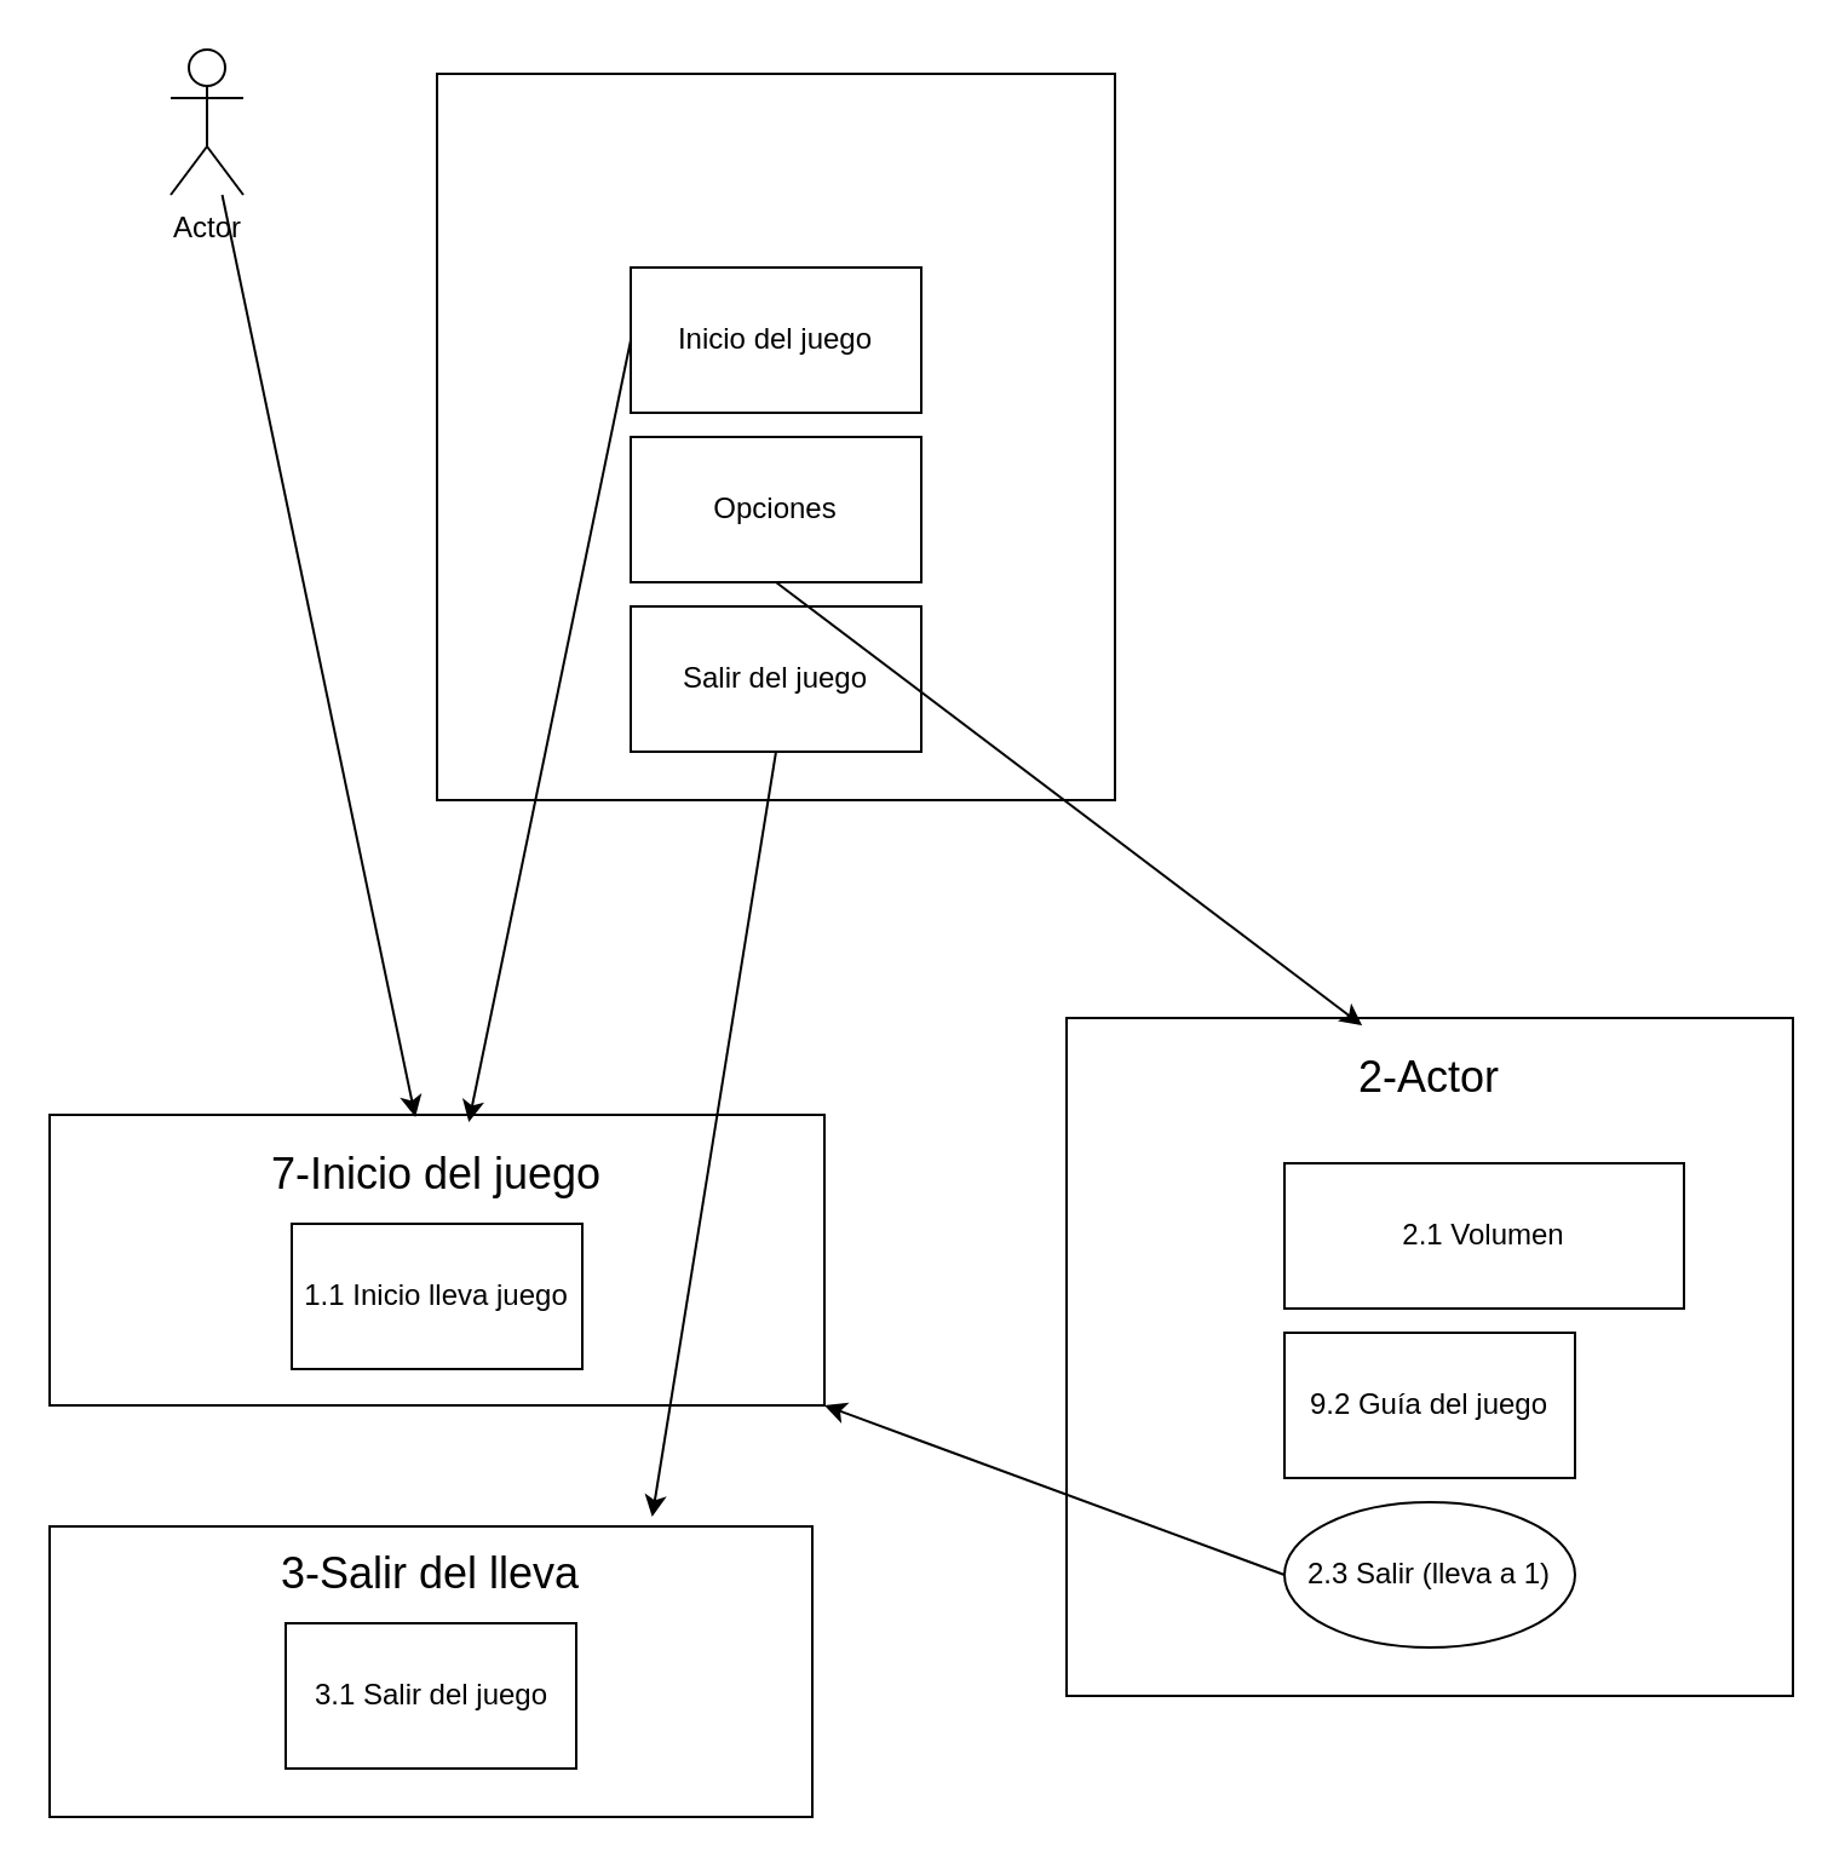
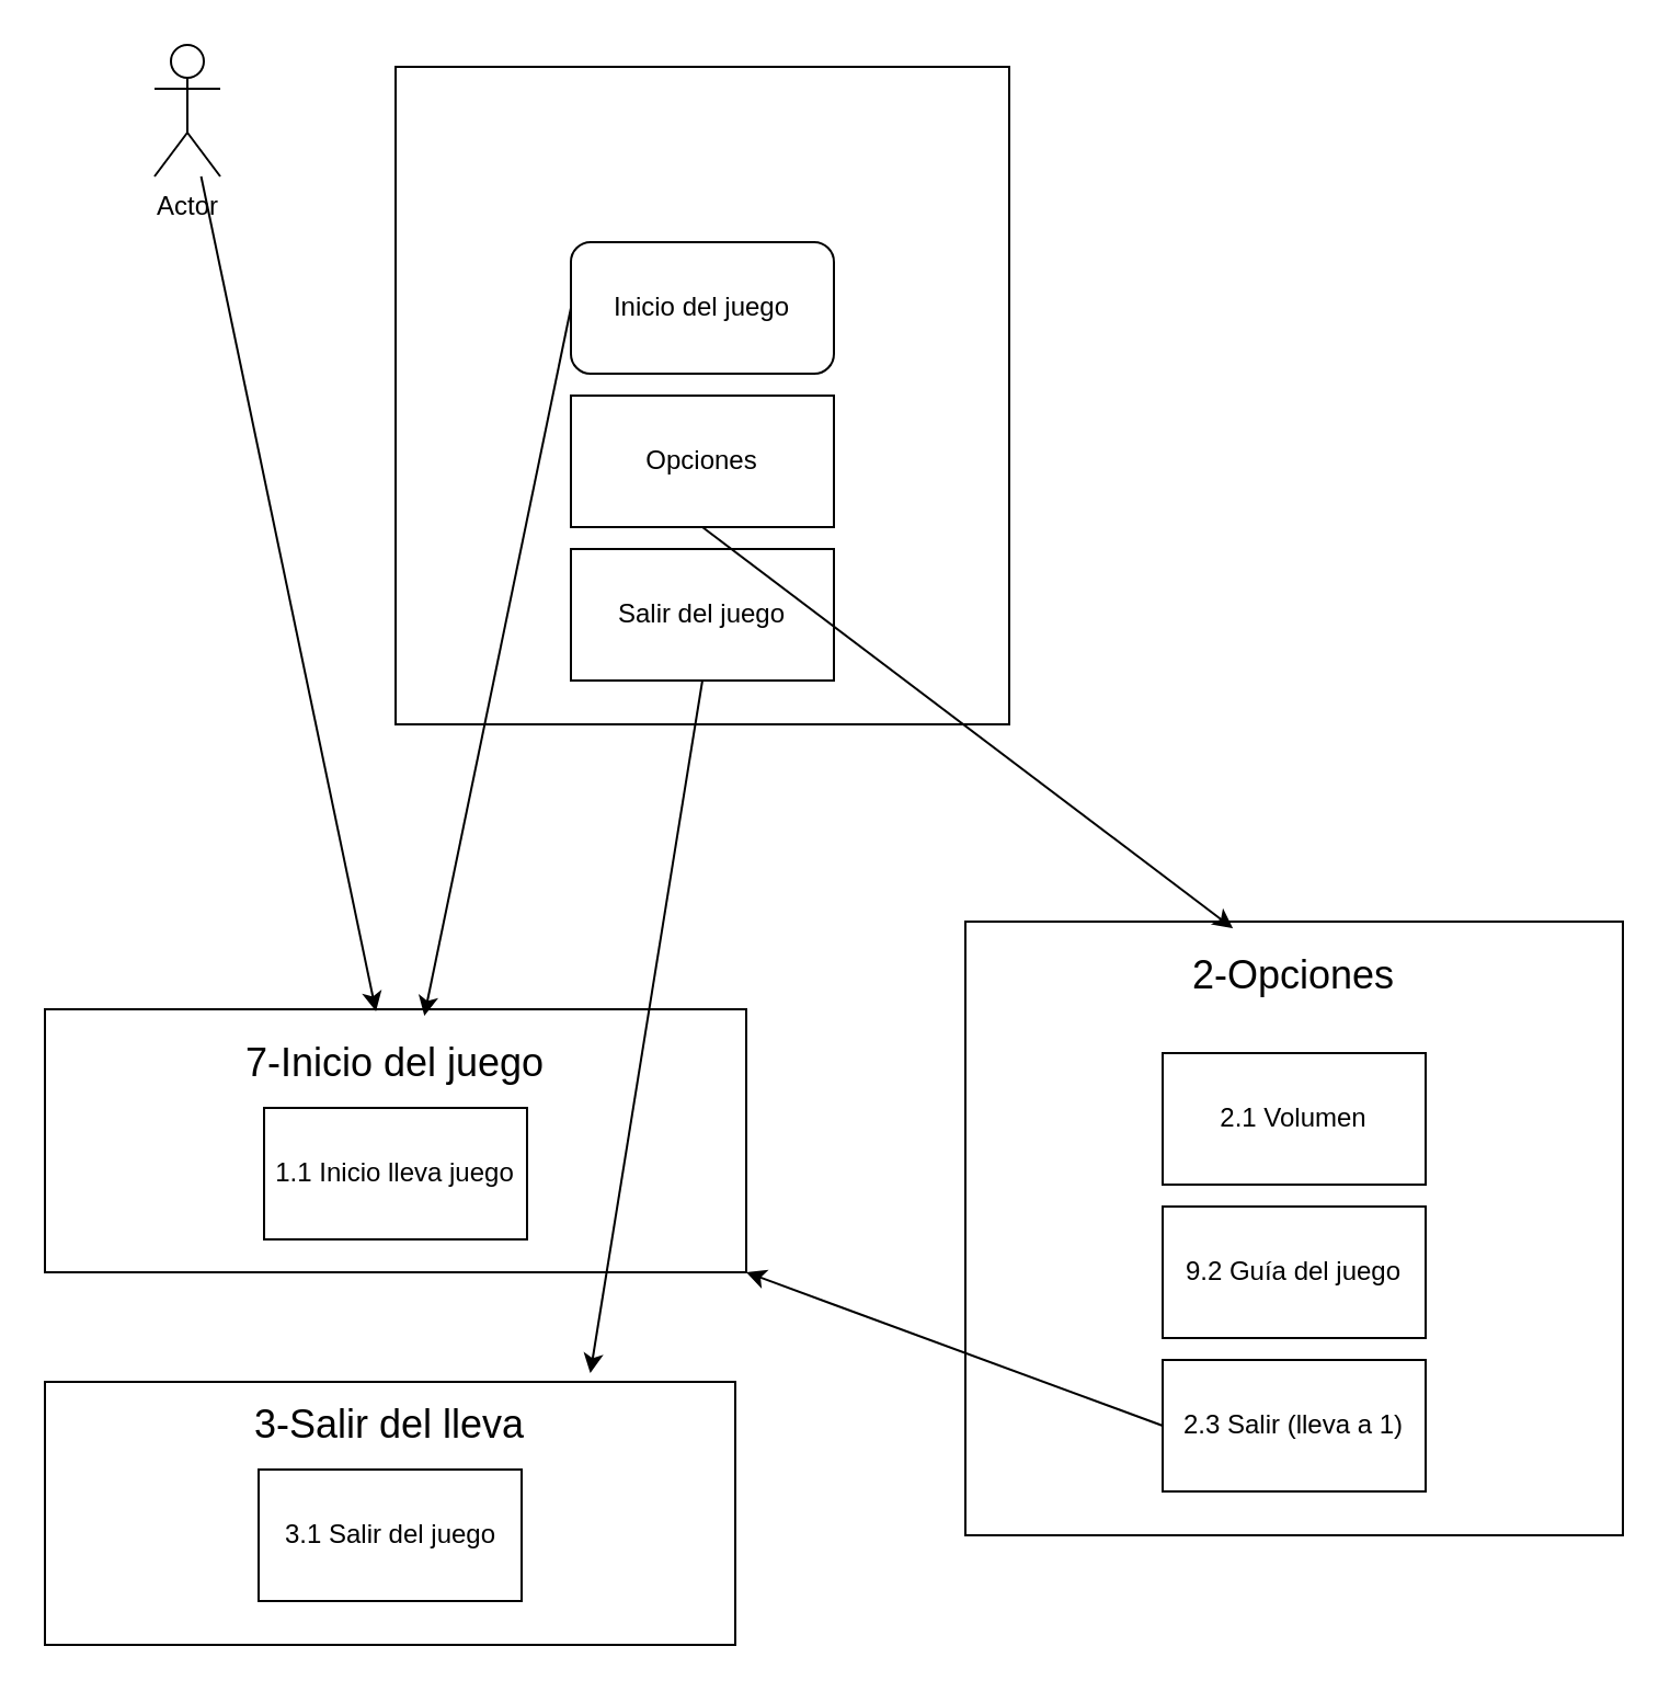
  <mxCell id="0" />
  <mxCell id="1" parent="0" />
  <mxCell id="2" value="Actor" style="shape=umlActor;verticalLabelPosition=bottom;verticalAlign=top;html=1;outlineConnect=0;" vertex="1" parent="1"><mxGeometry x="70" y="20" width="30" height="60" as="geometry" /></mxCell>
  <mxCell id="3" value="" style="rounded=0;whiteSpace=wrap;html=1;" vertex="1" parent="1"><mxGeometry x="180" y="30" width="280" height="300" as="geometry" /></mxCell>
- <mxCell id="4" value="Inicio del juego" style="rounded=0;whiteSpace=wrap;html=1;" vertex="1" parent="1"><mxGeometry x="260" y="110" width="120" height="60" as="geometry" /></mxCell>
+ <mxCell id="4" value="Inicio del juego" style="whiteSpace=wrap;html=1;rounded=1;" vertex="1" parent="1"><mxGeometry x="260" y="110" width="120" height="60" as="geometry" /></mxCell>
  <mxCell id="5" value="Opciones" style="rounded=0;whiteSpace=wrap;html=1;" vertex="1" parent="1"><mxGeometry x="260" y="180" width="120" height="60" as="geometry" /></mxCell>
  <mxCell id="6" value="Salir del juego" style="rounded=0;whiteSpace=wrap;html=1;" vertex="1" parent="1"><mxGeometry x="260" y="250" width="120" height="60" as="geometry" /></mxCell>
  <mxCell id="7" value="" style="rounded=0;whiteSpace=wrap;html=1;" vertex="1" parent="1"><mxGeometry x="20" y="460" width="320" height="120" as="geometry" /></mxCell>
  <mxCell id="8" value="&lt;font style=&quot;font-size: 18px;&quot;&gt;7-Inicio del juego&lt;/font&gt;" style="text;html=1;align=center;verticalAlign=middle;whiteSpace=wrap;rounded=0;" vertex="1" parent="1"><mxGeometry x="95" y="470" width="170" height="30" as="geometry" /></mxCell>
  <mxCell id="9" value="1.1 Inicio lleva juego" style="rounded=0;whiteSpace=wrap;html=1;" vertex="1" parent="1"><mxGeometry x="120" y="505" width="120" height="60" as="geometry" /></mxCell>
  <mxCell id="10" value="" style="rounded=0;whiteSpace=wrap;html=1;" vertex="1" parent="1"><mxGeometry x="440" y="420" width="300" height="280" as="geometry" /></mxCell>
  <mxCell id="11" value="" style="rounded=0;whiteSpace=wrap;html=1;" vertex="1" parent="1"><mxGeometry x="20" y="630" width="315" height="120" as="geometry" /></mxCell>
- <mxCell id="12" value="2.1 Volumen" style="rounded=0;whiteSpace=wrap;html=1;" vertex="1" parent="1"><mxGeometry x="530" y="480" width="165" height="60" as="geometry" /></mxCell>
+ <mxCell id="12" value="2.1 Volumen" style="rounded=0;whiteSpace=wrap;html=1;" vertex="1" parent="1"><mxGeometry x="530" y="480" width="120" height="60" as="geometry" /></mxCell>
  <mxCell id="13" value="9.2 Guía del juego" style="rounded=0;whiteSpace=wrap;html=1;" vertex="1" parent="1"><mxGeometry x="530" y="550" width="120" height="60" as="geometry" /></mxCell>
- <mxCell id="14" value="2.3 Salir (lleva a 1)" style="ellipse;whiteSpace=wrap;html=1;" vertex="1" parent="1"><mxGeometry x="530" y="620" width="120" height="60" as="geometry" /></mxCell>
- <mxCell id="15" value="&lt;span style=&quot;font-size: 18px;&quot;&gt;2-Actor&lt;/span&gt;" style="text;html=1;align=center;verticalAlign=middle;whiteSpace=wrap;rounded=0;" vertex="1" parent="1"><mxGeometry x="540" y="430" width="100" height="30" as="geometry" /></mxCell>
+ <mxCell id="14" value="2.3 Salir (lleva a 1)" style="rounded=0;whiteSpace=wrap;html=1;" vertex="1" parent="1"><mxGeometry x="530" y="620" width="120" height="60" as="geometry" /></mxCell>
+ <mxCell id="15" value="&lt;span style=&quot;font-size: 18px;&quot;&gt;2-Opciones&lt;/span&gt;" style="text;html=1;align=center;verticalAlign=middle;whiteSpace=wrap;rounded=0;" vertex="1" parent="1"><mxGeometry x="540" y="430" width="100" height="30" as="geometry" /></mxCell>
  <mxCell id="16" value="3.1 Salir del juego" style="rounded=0;whiteSpace=wrap;html=1;" vertex="1" parent="1"><mxGeometry x="117.5" y="670" width="120" height="60" as="geometry" /></mxCell>
  <mxCell id="17" value="&lt;font style=&quot;font-size: 18px;&quot;&gt;3-Salir del lleva&lt;/font&gt;" style="text;html=1;align=center;verticalAlign=middle;whiteSpace=wrap;rounded=0;" vertex="1" parent="1"><mxGeometry x="96.25" y="635" width="162.5" height="30" as="geometry" /></mxCell>
  <mxCell id="18" value="" style="endArrow=classic;html=1;rounded=0;exitX=0;exitY=0.5;exitDx=0;exitDy=0;entryX=0.541;entryY=0.025;entryDx=0;entryDy=0;entryPerimeter=0;" edge="1" parent="1" source="4" target="7"><mxGeometry width="50" height="50" relative="1" as="geometry"><mxPoint x="380" y="370" as="sourcePoint" /><mxPoint x="430" y="320" as="targetPoint" /></mxGeometry></mxCell>
  <mxCell id="19" value="" style="endArrow=classic;html=1;rounded=0;entryX=0.472;entryY=0.008;entryDx=0;entryDy=0;entryPerimeter=0;" edge="1" parent="1" source="2" target="7"><mxGeometry width="50" height="50" relative="1" as="geometry"><mxPoint x="380" y="370" as="sourcePoint" /><mxPoint x="190" y="460" as="targetPoint" /></mxGeometry></mxCell>
  <mxCell id="20" value="" style="endArrow=classic;html=1;rounded=0;exitX=0.5;exitY=1;exitDx=0;exitDy=0;entryX=0.407;entryY=0.011;entryDx=0;entryDy=0;entryPerimeter=0;" edge="1" parent="1" source="5" target="10"><mxGeometry width="50" height="50" relative="1" as="geometry"><mxPoint x="300" y="470" as="sourcePoint" /><mxPoint x="350" y="420" as="targetPoint" /></mxGeometry></mxCell>
  <mxCell id="21" value="" style="endArrow=classic;html=1;rounded=0;exitX=0.5;exitY=1;exitDx=0;exitDy=0;entryX=0.79;entryY=-0.033;entryDx=0;entryDy=0;entryPerimeter=0;" edge="1" parent="1" source="6" target="11"><mxGeometry width="50" height="50" relative="1" as="geometry"><mxPoint x="300" y="470" as="sourcePoint" /><mxPoint x="350" y="420" as="targetPoint" /></mxGeometry></mxCell>
  <mxCell id="22" value="" style="endArrow=classic;html=1;rounded=0;exitX=0;exitY=0.5;exitDx=0;exitDy=0;entryX=1;entryY=1;entryDx=0;entryDy=0;" edge="1" parent="1" source="14" target="7"><mxGeometry width="50" height="50" relative="1" as="geometry"><mxPoint x="300" y="470" as="sourcePoint" /><mxPoint x="350" y="420" as="targetPoint" /></mxGeometry></mxCell>
